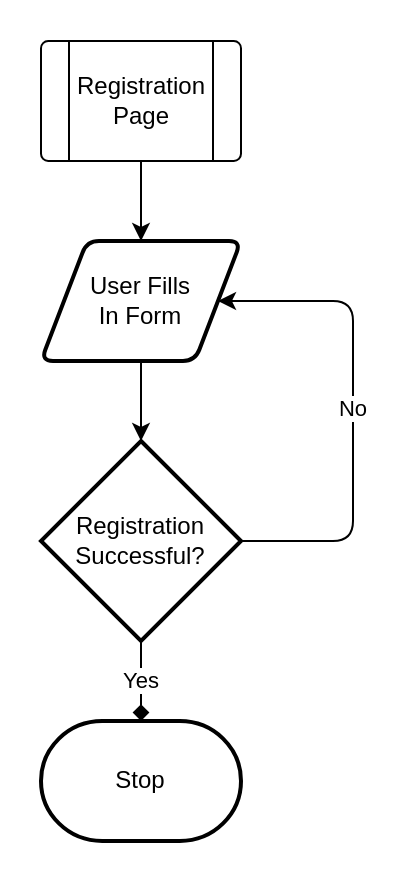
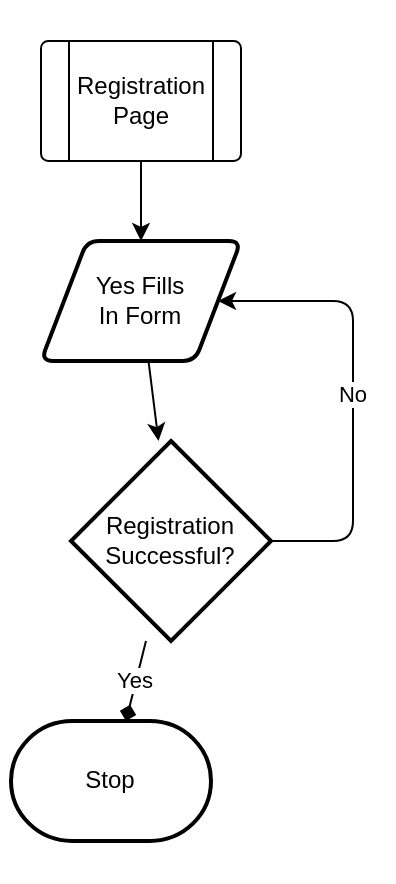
  <mxCell id="0" />
  <mxCell id="1" parent="0" />
  <mxCell id="2" style="edgeStyle=none;html=1;" parent="1" target="4" edge="1"><mxGeometry relative="1" as="geometry"><mxPoint x="70" y="80" as="sourcePoint" /></mxGeometry></mxCell>
  <mxCell id="3" style="edgeStyle=none;html=1;" parent="1" source="4" target="7" edge="1"><mxGeometry relative="1" as="geometry" /></mxCell>
- <mxCell id="4" value="User Fills&lt;br&gt;In Form" style="shape=parallelogram;html=1;strokeWidth=2;perimeter=parallelogramPerimeter;whiteSpace=wrap;rounded=1;arcSize=12;size=0.23;" parent="1" vertex="1"><mxGeometry x="20" y="120" width="100" height="60" as="geometry" /></mxCell>
+ <mxCell id="4" value="Yes Fills&lt;br&gt;In Form" style="shape=parallelogram;html=1;strokeWidth=2;perimeter=parallelogramPerimeter;whiteSpace=wrap;rounded=1;arcSize=12;size=0.23;" parent="1" vertex="1"><mxGeometry x="20" y="120" width="100" height="60" as="geometry" /></mxCell>
  <mxCell id="5" value="Yes" style="edgeStyle=none;html=1;endArrow=diamond;" parent="1" source="7" target="8" edge="1"><mxGeometry relative="1" as="geometry" /></mxCell>
  <mxCell id="6" value="No" style="edgeStyle=none;html=1;entryX=1;entryY=0.5;entryDx=0;entryDy=0;" parent="1" source="7" edge="1" target="4"><mxGeometry relative="1" as="geometry"><mxPoint x="76" y="100" as="targetPoint" /><Array as="points"><mxPoint x="176" y="270" /><mxPoint x="176" y="150" /></Array></mxGeometry></mxCell>
- <mxCell id="7" value="Registration&lt;br&gt;Successful?" style="strokeWidth=2;html=1;shape=mxgraph.flowchart.decision;whiteSpace=wrap;" parent="1" vertex="1"><mxGeometry x="20" y="220" width="100" height="100" as="geometry" /></mxCell>
- <mxCell id="8" value="Stop" style="strokeWidth=2;html=1;shape=mxgraph.flowchart.terminator;whiteSpace=wrap;" parent="1" vertex="1"><mxGeometry x="20" y="360" width="100" height="60" as="geometry" /></mxCell>
+ <mxCell id="7" value="Registration&lt;br&gt;Successful?" style="strokeWidth=2;html=1;shape=mxgraph.flowchart.decision;whiteSpace=wrap;" parent="1" vertex="1"><mxGeometry x="35" y="220" width="100" height="100" as="geometry" /></mxCell>
+ <mxCell id="8" value="Stop" style="strokeWidth=2;html=1;shape=mxgraph.flowchart.terminator;whiteSpace=wrap;" parent="1" vertex="1"><mxGeometry x="5" y="360" width="100" height="60" as="geometry" /></mxCell>
  <mxCell id="9" value="" style="verticalLabelPosition=bottom;verticalAlign=top;html=1;shape=process;whiteSpace=wrap;rounded=1;size=0.14;arcSize=6;" parent="1" vertex="1"><mxGeometry x="20" y="20" width="100" height="60" as="geometry" /></mxCell>
  <mxCell id="10" value="Registration&lt;br&gt;Page" style="text;html=1;align=center;verticalAlign=middle;resizable=0;points=[];autosize=1;strokeColor=none;fillColor=none;" parent="1" vertex="1"><mxGeometry x="35" y="30" width="70" height="40" as="geometry" /></mxCell>
